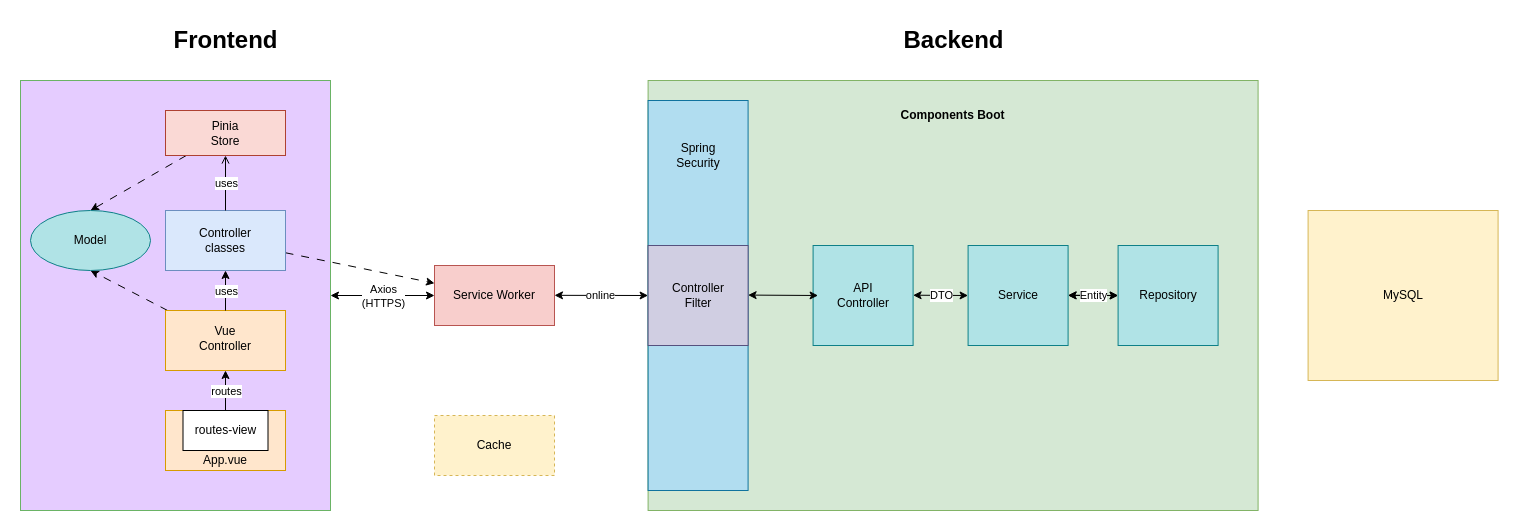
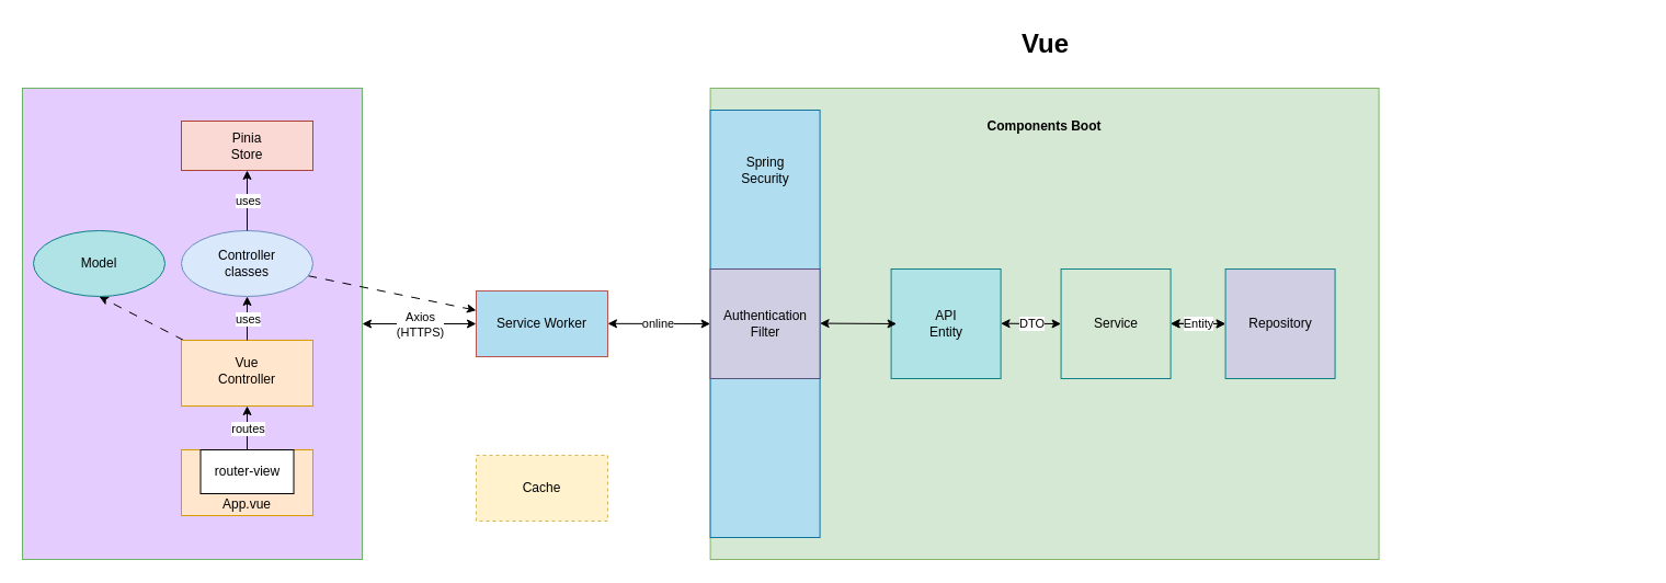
  <mxCell id="0" />
  <mxCell id="1" parent="0" />
  <mxCell id="2" value="" style="rounded=0;whiteSpace=wrap;html=1;comic=0;strokeColor=#82b366;fillColor=#d5e8d4;" vertex="1" parent="1"><mxGeometry x="647.59" y="80" width="610" height="430" as="geometry" /></mxCell>
  <mxCell id="3" value="" style="rounded=0;whiteSpace=wrap;html=1;fillColor=#E5CCFF;strokeColor=#6ab365;comic=0;" vertex="1" parent="1"><mxGeometry y="80" width="310" height="430" as="geometry" x="20" /></mxCell>
- <mxCell id="4" value="Frontend" style="text;strokeColor=none;fillColor=none;html=1;fontSize=24;fontStyle=1;verticalAlign=middle;align=center;" vertex="1" parent="1"><mxGeometry x="175" y="20" width="100" height="40" as="geometry" /></mxCell>
  <mxCell id="5" value="" style="rounded=0;whiteSpace=wrap;html=1;fillColor=#ffe6cc;strokeColor=#d79b00;" vertex="1" parent="1"><mxGeometry x="165" y="410" width="120" height="60" as="geometry" /></mxCell>
  <mxCell id="6" value="App.vue" style="text;html=1;strokeColor=none;fillColor=none;align=center;verticalAlign=middle;whiteSpace=wrap;rounded=0;" vertex="1" parent="1"><mxGeometry x="195" y="445" width="60" height="30" as="geometry" /></mxCell>
  <mxCell id="7" value="" style="rounded=0;whiteSpace=wrap;html=1;" vertex="1" parent="1"><mxGeometry x="182.5" y="410" width="85" height="40" as="geometry" /></mxCell>
- <mxCell id="8" value="routes-view" style="text;html=1;strokeColor=none;fillColor=none;align=center;verticalAlign=middle;whiteSpace=wrap;rounded=0;" vertex="1" parent="1"><mxGeometry x="192.5" y="415" width="65" height="30" as="geometry" /></mxCell>
+ <mxCell id="8" value="router-view" style="text;html=1;strokeColor=none;fillColor=none;align=center;verticalAlign=middle;whiteSpace=wrap;rounded=0;" vertex="1" parent="1"><mxGeometry x="192.5" y="415" width="65" height="30" as="geometry" /></mxCell>
  <mxCell id="9" style="rounded=0;orthogonalLoop=1;jettySize=auto;html=1;entryX=0.5;entryY=1;entryDx=0;entryDy=0;startArrow=none;startFill=0;dashed=1;dashPattern=8 8;" edge="1" parent="1" source="10" target="41"><mxGeometry relative="1" as="geometry" /></mxCell>
  <mxCell id="10" value="" style="rounded=0;whiteSpace=wrap;html=1;fillColor=#ffe6cc;strokeColor=#d79b00;" vertex="1" parent="1"><mxGeometry x="165" y="310" width="120" height="60" as="geometry" /></mxCell>
  <mxCell id="11" value="Vue&lt;br&gt;Controller" style="text;html=1;strokeColor=none;fillColor=none;align=center;verticalAlign=middle;whiteSpace=wrap;rounded=0;" vertex="1" parent="1"><mxGeometry x="195" y="320" width="60" height="35" as="geometry" /></mxCell>
  <mxCell id="12" value="" style="endArrow=classic;html=1;rounded=0;exitX=0.5;exitY=0;exitDx=0;exitDy=0;" edge="1" parent="1" source="7" target="10"><mxGeometry relative="1" as="geometry"><mxPoint x="220" y="410" as="sourcePoint" /><mxPoint x="320" y="410" as="targetPoint" /></mxGeometry></mxCell>
  <mxCell id="13" value="routes" style="edgeLabel;resizable=0;html=1;align=center;verticalAlign=middle;" connectable="0" vertex="1" parent="12"><mxGeometry relative="1" as="geometry" /></mxCell>
- <mxCell id="14" style="edgeStyle=none;rounded=0;orthogonalLoop=1;jettySize=auto;html=1;entryX=0.5;entryY=0;entryDx=0;entryDy=0;startArrow=none;startFill=0;dashed=1;dashPattern=8 8;" edge="1" parent="1" source="15" target="41"><mxGeometry relative="1" as="geometry" /></mxCell>
  <mxCell id="15" value="Pinia&lt;br&gt;Store" style="rounded=0;whiteSpace=wrap;html=1;fillColor=#fad9d5;strokeColor=#ae4132;" vertex="1" parent="1"><mxGeometry x="165" y="110" width="120" height="45" as="geometry" /></mxCell>
  <mxCell id="16" style="edgeStyle=none;rounded=0;orthogonalLoop=1;jettySize=auto;html=1;startArrow=none;startFill=0;dashed=1;dashPattern=8 8;" edge="1" parent="1" source="17" target="22"><mxGeometry relative="1" as="geometry" /></mxCell>
- <mxCell id="17" value="Controller&lt;br&gt;classes" style="rounded=0;whiteSpace=wrap;html=1;fillColor=#dae8fc;strokeColor=#6c8ebf;" vertex="1" parent="1"><mxGeometry x="165" y="210" width="120" height="60" as="geometry" /></mxCell>
+ <mxCell id="17" value="Controller&lt;br&gt;classes" style="ellipse;whiteSpace=wrap;html=1;fillColor=#dae8fc;strokeColor=#6c8ebf;" vertex="1" parent="1"><mxGeometry x="165" y="210" width="120" height="60" as="geometry" /></mxCell>
  <mxCell id="18" value="" style="endArrow=classic;html=1;rounded=0;exitX=0.5;exitY=0;exitDx=0;exitDy=0;" edge="1" parent="1" source="10" target="17"><mxGeometry relative="1" as="geometry"><mxPoint x="220" y="310" as="sourcePoint" /><mxPoint x="320" y="310" as="targetPoint" /></mxGeometry></mxCell>
  <mxCell id="19" value="uses" style="edgeLabel;resizable=0;html=1;align=center;verticalAlign=middle;" connectable="0" vertex="1" parent="18"><mxGeometry relative="1" as="geometry" /></mxCell>
- <mxCell id="20" value="" style="endArrow=open;html=1;rounded=0;entryX=0.5;entryY=1;entryDx=0;entryDy=0;" edge="1" parent="1" source="17" target="15"><mxGeometry relative="1" as="geometry"><mxPoint x="225" y="110" as="sourcePoint" /><mxPoint x="225" y="110" as="targetPoint" /></mxGeometry></mxCell>
+ <mxCell id="20" value="" style="endArrow=classic;html=1;rounded=0;entryX=0.5;entryY=1;entryDx=0;entryDy=0;" edge="1" parent="1" source="17" target="15"><mxGeometry relative="1" as="geometry"><mxPoint x="225" y="110" as="sourcePoint" /><mxPoint x="225" y="110" as="targetPoint" /></mxGeometry></mxCell>
  <mxCell id="21" value="uses" style="edgeLabel;resizable=0;html=1;align=center;verticalAlign=middle;" connectable="0" vertex="1" parent="20"><mxGeometry relative="1" as="geometry" /></mxCell>
- <mxCell id="22" value="Service Worker" style="rounded=0;whiteSpace=wrap;html=1;fillColor=#f8cecc;strokeColor=#b85450;" vertex="1" parent="1"><mxGeometry x="434" y="265" width="120" height="60" as="geometry" /></mxCell>
+ <mxCell id="22" value="Service Worker" style="rounded=0;whiteSpace=wrap;html=1;fillColor=#b1ddf0;strokeColor=#b85450;" vertex="1" parent="1"><mxGeometry x="434" y="265" width="120" height="60" as="geometry" /></mxCell>
  <mxCell id="23" value="" style="endArrow=classic;html=1;rounded=0;exitX=1;exitY=0.5;exitDx=0;exitDy=0;entryX=0;entryY=0.5;entryDx=0;entryDy=0;startArrow=classic;startFill=1;" edge="1" parent="1" source="3" target="22"><mxGeometry relative="1" as="geometry"><mxPoint x="330" y="300" as="sourcePoint" /><mxPoint x="430" y="300" as="targetPoint" /></mxGeometry></mxCell>
  <mxCell id="24" value="Axios&lt;br&gt;(HTTPS)" style="edgeLabel;resizable=0;html=1;align=center;verticalAlign=middle;" connectable="0" vertex="1" parent="23"><mxGeometry relative="1" as="geometry" /></mxCell>
  <mxCell id="25" value="" style="endArrow=classic;html=1;rounded=0;entryX=0;entryY=0.5;entryDx=0;entryDy=0;startArrow=classic;startFill=1;" edge="1" parent="1" target="30"><mxGeometry relative="1" as="geometry"><mxPoint x="554" y="294.83" as="sourcePoint" /><mxPoint x="670" y="295" as="targetPoint" /></mxGeometry></mxCell>
  <mxCell id="26" value="online" style="edgeLabel;resizable=0;html=1;align=center;verticalAlign=middle;" connectable="0" vertex="1" parent="25"><mxGeometry relative="1" as="geometry"><mxPoint x="-1" as="offset" /></mxGeometry></mxCell>
  <mxCell id="27" value="Cache" style="rounded=0;whiteSpace=wrap;html=1;fillColor=#fff2cc;strokeColor=#d6b656;dashed=1;" vertex="1" parent="1"><mxGeometry x="434" y="415" width="120" height="60" as="geometry" /></mxCell>
  <mxCell id="28" value="&lt;b&gt;Components Boot&lt;/b&gt;" style="text;html=1;strokeColor=none;fillColor=none;align=center;verticalAlign=middle;whiteSpace=wrap;rounded=0;" vertex="1" parent="1"><mxGeometry x="890.09" y="100" width="125" height="30" as="geometry" /></mxCell>
  <mxCell id="29" value="" style="rounded=0;whiteSpace=wrap;html=1;strokeColor=#10739e;fillColor=#b1ddf0;" vertex="1" parent="1"><mxGeometry x="647.59" y="100" width="100" height="390" as="geometry" /></mxCell>
- <mxCell id="30" value="Controller&lt;br&gt;Filter" style="whiteSpace=wrap;html=1;aspect=fixed;strokeColor=#56517e;fillColor=#d0cee2;" vertex="1" parent="1"><mxGeometry x="647.59" y="245" width="100" height="100" as="geometry" /></mxCell>
- <mxCell id="31" value="Backend" style="text;strokeColor=none;fillColor=none;html=1;fontSize=24;fontStyle=1;verticalAlign=middle;align=center;" vertex="1" parent="1"><mxGeometry x="902.59" y="20" width="100" height="40" as="geometry" /></mxCell>
- <mxCell id="32" value="API&lt;br&gt;Controller" style="whiteSpace=wrap;html=1;aspect=fixed;strokeColor=#0e8088;fillColor=#b0e3e6;" vertex="1" parent="1"><mxGeometry x="812.59" y="245" width="100" height="100" as="geometry" /></mxCell>
- <mxCell id="33" value="Service" style="whiteSpace=wrap;html=1;aspect=fixed;strokeColor=#0e8088;fillColor=#b0e3e6;" vertex="1" parent="1"><mxGeometry x="967.59" y="245" width="100" height="100" as="geometry" /></mxCell>
+ <mxCell id="30" value="Authentication&lt;br&gt;Filter" style="whiteSpace=wrap;html=1;aspect=fixed;strokeColor=#56517e;fillColor=#d0cee2;" vertex="1" parent="1"><mxGeometry x="647.59" y="245" width="100" height="100" as="geometry" /></mxCell>
+ <mxCell id="31" value="Vue" style="text;strokeColor=none;fillColor=none;html=1;fontSize=24;fontStyle=1;verticalAlign=middle;align=center;" vertex="1" parent="1"><mxGeometry x="902.59" y="20" width="100" height="40" as="geometry" /></mxCell>
+ <mxCell id="32" value="API&lt;br&gt;Entity" style="whiteSpace=wrap;html=1;aspect=fixed;strokeColor=#0e8088;fillColor=#b0e3e6;" vertex="1" parent="1"><mxGeometry x="812.59" y="245" width="100" height="100" as="geometry" /></mxCell>
+ <mxCell id="33" value="Service" style="whiteSpace=wrap;html=1;aspect=fixed;strokeColor=#0e8088;fillColor=#d5e8d4;" vertex="1" parent="1"><mxGeometry x="967.59" y="245" width="100" height="100" as="geometry" /></mxCell>
  <mxCell id="34" value="Entity" style="edgeStyle=none;rounded=0;orthogonalLoop=1;jettySize=auto;html=1;startArrow=classic;startFill=1;" edge="1" parent="1" source="35" target="33"><mxGeometry relative="1" as="geometry" /></mxCell>
- <mxCell id="35" value="Repository" style="whiteSpace=wrap;html=1;aspect=fixed;strokeColor=#0e8088;fillColor=#b0e3e6;" vertex="1" parent="1"><mxGeometry x="1117.59" y="245" width="100" height="100" as="geometry" /></mxCell>
+ <mxCell id="35" value="Repository" style="whiteSpace=wrap;html=1;aspect=fixed;strokeColor=#0e8088;fillColor=#d0cee2;" vertex="1" parent="1"><mxGeometry x="1117.59" y="245" width="100" height="100" as="geometry" /></mxCell>
  <mxCell id="36" value="" style="endArrow=classic;html=1;rounded=0;startArrow=classic;startFill=1;" edge="1" parent="1"><mxGeometry relative="1" as="geometry"><mxPoint x="747.59" y="294.58" as="sourcePoint" /><mxPoint x="817.59" y="295" as="targetPoint" /></mxGeometry></mxCell>
  <mxCell id="37" value="" style="endArrow=classic;html=1;rounded=0;startArrow=classic;startFill=1;" edge="1" parent="1"><mxGeometry relative="1" as="geometry"><mxPoint x="912.59" y="294.71" as="sourcePoint" /><mxPoint x="967.59" y="295" as="targetPoint" /></mxGeometry></mxCell>
  <mxCell id="38" value="DTO" style="edgeLabel;resizable=0;html=1;align=center;verticalAlign=middle;" connectable="0" vertex="1" parent="37"><mxGeometry relative="1" as="geometry" /></mxCell>
  <mxCell id="39" value="" style="endArrow=classic;html=1;rounded=0;startArrow=classic;startFill=1;" edge="1" parent="1"><mxGeometry relative="1" as="geometry"><mxPoint x="1067.59" y="294.71" as="sourcePoint" /><mxPoint x="1117.59" y="295" as="targetPoint" /></mxGeometry></mxCell>
  <mxCell id="40" value="Entity" style="edgeLabel;resizable=0;html=1;align=center;verticalAlign=middle;" connectable="0" vertex="1" parent="39"><mxGeometry relative="1" as="geometry" /></mxCell>
  <mxCell id="41" value="Model" style="ellipse;whiteSpace=wrap;html=1;fillColor=#b0e3e6;strokeColor=#0e8088;" vertex="1" parent="1"><mxGeometry x="30" y="210" width="120" height="60" as="geometry" /></mxCell>
- <mxCell id="42" value="MySQL" style="rounded=0;whiteSpace=wrap;html=1;comic=0;strokeColor=#d6b656;fillColor=#fff2cc;" vertex="1" parent="1"><mxGeometry x="1307.59" y="210" width="190" height="170" as="geometry" /></mxCell>
  <mxCell id="43" value="Spring&lt;br&gt;Security" style="text;html=1;strokeColor=none;fillColor=none;align=center;verticalAlign=middle;whiteSpace=wrap;rounded=0;comic=0;" vertex="1" parent="1"><mxGeometry x="668" y="140" width="60" height="30" as="geometry" /></mxCell>
